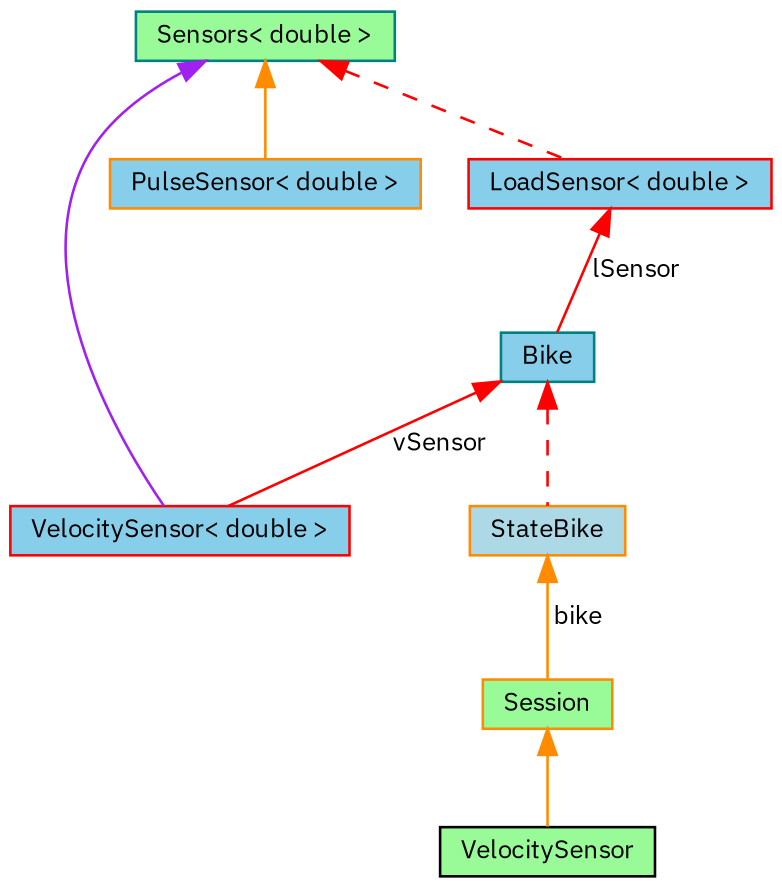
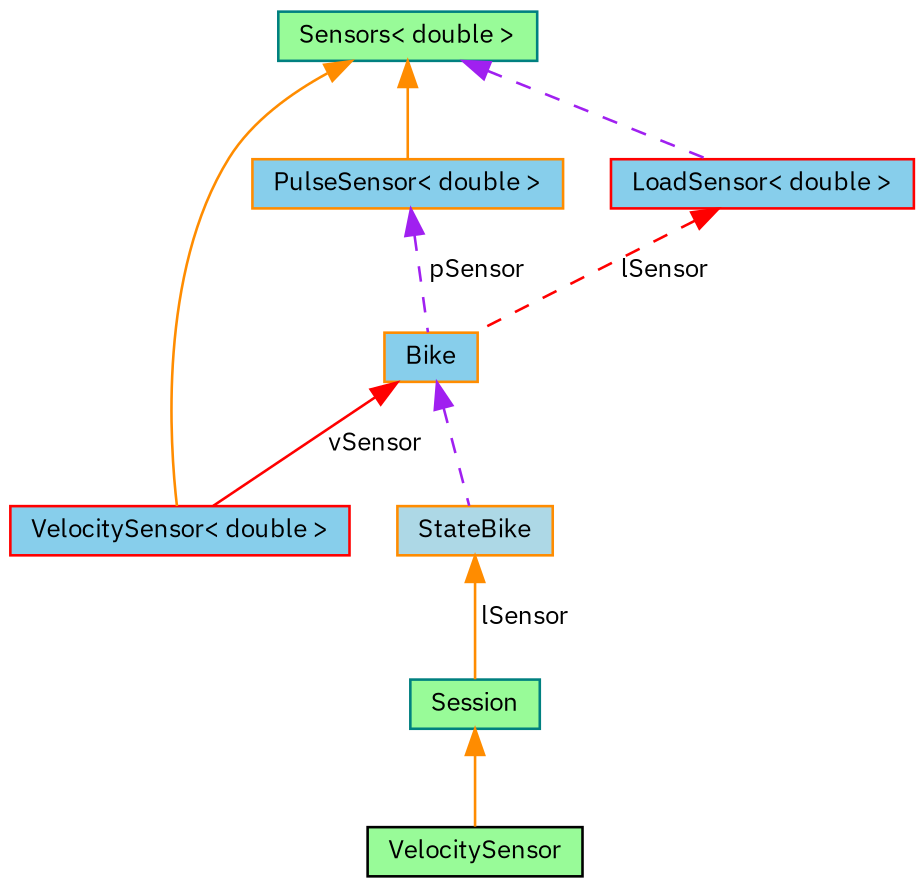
  digraph {
    fontname="IBM Plex Sans"
    node [color=teal fillcolor=skyblue fontname="IBM Plex Sans" fontsize=10 shape=record style=filled]
    edge [color=red dir=back fontname="IBM Plex Sans" fontsize=10 labelfontname=Helvetica labelfontsize=10 style=solid]
    n1 [color=black fillcolor=palegreen fontcolor=black height=0.2 label=VelocitySensor width=0.4]
-   n2 [color=darkorange fillcolor=palegreen height=0.2 label=Session width=0.4]
+   n2 [fillcolor=palegreen height=0.2 label=Session width=0.4]
    n3 [color=darkorange fillcolor=lightblue height=0.2 label=StateBike width=0.4]
-   n4 [height=0.2 label=Bike width=0.4]
+   n4 [color=darkorange height=0.2 label=Bike width=0.4]
    n5 [color=red height=0.2 label="VelocitySensor\< double \>" width=0.4]
    n6 [fillcolor=palegreen height=0.2 label="Sensors\< double \>" width=0.4]
    n7 [color=darkorange height=0.2 label="PulseSensor\< double \>" width=0.4]
    n8 [color=red height=0.2 label="LoadSensor\< double \>" width=0.4]
    n2 -> n1 [color=darkorange]
-   n3 -> n2 [color=darkorange label=" bike"]
-   n4 -> n3 [style=dashed]
+   n3 -> n2 [color=darkorange label=" lSensor"]
+   n4 -> n3 [color=purple style=dashed]
    n4 -> n5 [label=" vSensor"]
-   n6 -> n5 [color=purple]
+   n6 -> n5 [color=darkorange]
    n6 -> n7 [color=darkorange]
-   n6 -> n8 [style=dashed]
-   n8 -> n4 [label=" lSensor"]
+   n6 -> n8 [color=purple style=dashed]
+   n7 -> n4 [color=purple label=" pSensor" style=dashed]
+   n8 -> n4 [label=" lSensor" style=dashed]
  }
